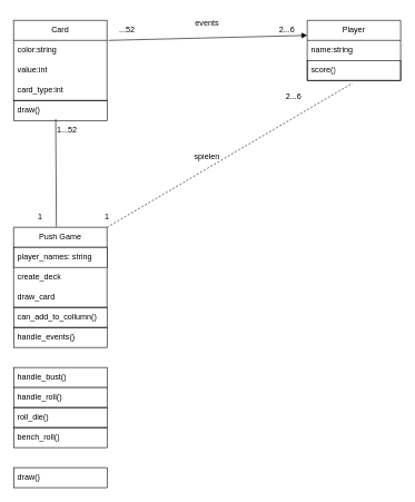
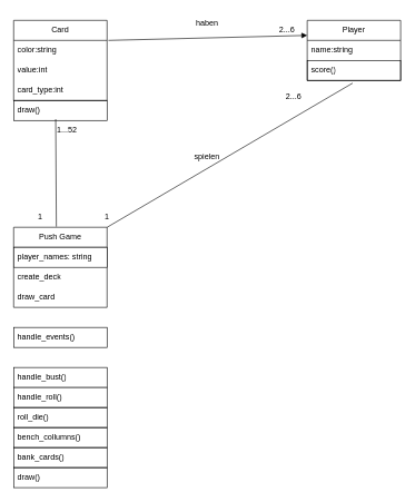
  <mxCell id="0" />
  <mxCell id="1" parent="0" />
  <mxCell id="2" value="Card" style="swimlane;fontStyle=0;childLayout=stackLayout;horizontal=1;startSize=30;horizontalStack=0;resizeParent=1;resizeParentMax=0;resizeLast=0;collapsible=1;marginBottom=0;whiteSpace=wrap;html=1;" vertex="1" parent="1"><mxGeometry x="20" y="30" width="140" height="120" as="geometry" /></mxCell>
  <mxCell id="3" value="color:string" style="text;strokeColor=none;fillColor=none;align=left;verticalAlign=middle;spacingLeft=4;spacingRight=4;overflow=hidden;points=[[0,0.5],[1,0.5]];portConstraint=eastwest;rotatable=0;whiteSpace=wrap;html=1;" vertex="1" parent="2"><mxGeometry y="30" width="140" height="30" as="geometry" /></mxCell>
  <mxCell id="4" value="value:int" style="text;strokeColor=none;fillColor=none;align=left;verticalAlign=middle;spacingLeft=4;spacingRight=4;overflow=hidden;points=[[0,0.5],[1,0.5]];portConstraint=eastwest;rotatable=0;whiteSpace=wrap;html=1;" vertex="1" parent="2"><mxGeometry y="60" width="140" height="30" as="geometry" /></mxCell>
  <mxCell id="5" value="card_type:int" style="text;strokeColor=none;fillColor=none;align=left;verticalAlign=middle;spacingLeft=4;spacingRight=4;overflow=hidden;points=[[0,0.5],[1,0.5]];portConstraint=eastwest;rotatable=0;whiteSpace=wrap;html=1;" vertex="1" parent="2"><mxGeometry y="90" width="140" height="30" as="geometry" /></mxCell>
  <mxCell id="6" value="draw()" style="text;strokeColor=default;fillColor=none;align=left;verticalAlign=middle;spacingLeft=4;spacingRight=4;overflow=hidden;points=[[0,0.5],[1,0.5]];portConstraint=eastwest;rotatable=0;whiteSpace=wrap;html=1;" vertex="1" parent="1"><mxGeometry x="20" y="150" width="140" height="30" as="geometry" /></mxCell>
  <mxCell id="7" value="Player" style="swimlane;fontStyle=0;childLayout=stackLayout;horizontal=1;startSize=30;horizontalStack=0;resizeParent=1;resizeParentMax=0;resizeLast=0;collapsible=1;marginBottom=0;whiteSpace=wrap;html=1;" vertex="1" parent="1"><mxGeometry x="460" y="30" width="140" height="90" as="geometry" /></mxCell>
  <mxCell id="8" value="name:string" style="text;strokeColor=none;fillColor=none;align=left;verticalAlign=middle;spacingLeft=4;spacingRight=4;overflow=hidden;points=[[0,0.5],[1,0.5]];portConstraint=eastwest;rotatable=0;whiteSpace=wrap;html=1;" vertex="1" parent="7"><mxGeometry y="30" width="140" height="30" as="geometry" /></mxCell>
  <mxCell id="9" value="score()" style="text;strokeColor=default;fillColor=none;align=left;verticalAlign=middle;spacingLeft=4;spacingRight=4;overflow=hidden;points=[[0,0.5],[1,0.5]];portConstraint=eastwest;rotatable=0;whiteSpace=wrap;html=1;" vertex="1" parent="7"><mxGeometry y="60" width="140" height="30" as="geometry" /></mxCell>
  <mxCell id="10" value="Push Game" style="swimlane;fontStyle=0;childLayout=stackLayout;horizontal=1;startSize=30;horizontalStack=0;resizeParent=1;resizeParentMax=0;resizeLast=0;collapsible=1;marginBottom=0;whiteSpace=wrap;html=1;" vertex="1" parent="1"><mxGeometry x="20" y="340" width="140" height="120" as="geometry" /></mxCell>
  <mxCell id="11" value="player_names: string" style="text;strokeColor=default;fillColor=default;align=left;verticalAlign=middle;spacingLeft=4;spacingRight=4;overflow=hidden;points=[[0,0.5],[1,0.5]];portConstraint=eastwest;rotatable=0;whiteSpace=wrap;html=1;" vertex="1" parent="10"><mxGeometry y="30" width="140" height="30" as="geometry" /></mxCell>
  <mxCell id="12" value="create_deck" style="text;strokeColor=none;fillColor=none;align=left;verticalAlign=middle;spacingLeft=4;spacingRight=4;overflow=hidden;points=[[0,0.5],[1,0.5]];portConstraint=eastwest;rotatable=0;whiteSpace=wrap;html=1;" vertex="1" parent="10"><mxGeometry y="60" width="140" height="30" as="geometry" /></mxCell>
  <mxCell id="13" value="draw_card" style="text;strokeColor=none;fillColor=none;align=left;verticalAlign=middle;spacingLeft=4;spacingRight=4;overflow=hidden;points=[[0,0.5],[1,0.5]];portConstraint=eastwest;rotatable=0;whiteSpace=wrap;html=1;" vertex="1" parent="10"><mxGeometry y="90" width="140" height="30" as="geometry" /></mxCell>
  <mxCell id="14" value="handle_bust()" style="text;strokeColor=default;fillColor=none;align=left;verticalAlign=middle;spacingLeft=4;spacingRight=4;overflow=hidden;points=[[0,0.5],[1,0.5]];portConstraint=eastwest;rotatable=0;whiteSpace=wrap;html=1;" vertex="1" parent="1"><mxGeometry x="20" y="550" width="140" height="30" as="geometry" /></mxCell>
  <mxCell id="15" value="handle_roll()" style="text;strokeColor=default;fillColor=default;align=left;verticalAlign=middle;spacingLeft=4;spacingRight=4;overflow=hidden;points=[[0,0.5],[1,0.5]];portConstraint=eastwest;rotatable=0;whiteSpace=wrap;html=1;" vertex="1" parent="1"><mxGeometry x="20" y="580" width="140" height="30" as="geometry" /></mxCell>
  <mxCell id="16" value="roll_die()&lt;span style=&quot;color: rgba(0, 0, 0, 0); font-family: monospace; font-size: 0px; text-wrap: nowrap;&quot;&gt;%3CmxGraphModel%3E%3Croot%3E%3CmxCell%20id%3D%220%22%2F%3E%3CmxCell%20id%3D%221%22%20parent%3D%220%22%2F%3E%3CmxCell%20id%3D%222%22%20value%3D%22Item%201%22%20style%3D%22text%3BstrokeColor%3Dnone%3BfillColor%3Dnone%3Balign%3Dleft%3BverticalAlign%3Dmiddle%3BspacingLeft%3D4%3BspacingRight%3D4%3Boverflow%3Dhidden%3Bpoints%3D%5B%5B0%2C0.5%5D%2C%5B1%2C0.5%5D%5D%3BportConstraint%3Deastwest%3Brotatable%3D0%3BwhiteSpace%3Dwrap%3Bhtml%3D1%3B%22%20vertex%3D%221%22%20parent%3D%221%22%3E%3CmxGeometry%20x%3D%2280%22%20y%3D%22310%22%20width%3D%22140%22%20height%3D%2230%22%20as%3D%22geometry%22%2F%3E%3C%2FmxCell%3E%3CmxCell%20id%3D%223%22%20value%3D%22Item%202%22%20style%3D%22text%3BstrokeColor%3Dnone%3BfillColor%3Dnone%3Balign%3Dleft%3BverticalAlign%3Dmiddle%3BspacingLeft%3D4%3BspacingRight%3D4%3Boverflow%3Dhidden%3Bpoints%3D%5B%5B0%2C0.5%5D%2C%5B1%2C0.5%5D%5D%3BportConstraint%3Deastwest%3Brotatable%3D0%3BwhiteSpace%3Dwrap%3Bhtml%3D1%3B%22%20vertex%3D%221%22%20parent%3D%221%22%3E%3CmxGeometry%20x%3D%2280%22%20y%3D%22340%22%20width%3D%22140%22%20height%3D%2230%22%20as%3D%22geometry%22%2F%3E%3C%2FmxCell%3E%3CmxCell%20id%3D%224%22%20value%3D%22Item%203%22%20style%3D%22text%3BstrokeColor%3Dnone%3BfillColor%3Dnone%3Balign%3Dleft%3BverticalAlign%3Dmiddle%3BspacingLeft%3D4%3BspacingRight%3D4%3Boverflow%3Dhidden%3Bpoints%3D%5B%5B0%2C0.5%5D%2C%5B1%2C0.5%5D%5D%3BportConstraint%3Deastwest%3Brotatable%3D0%3BwhiteSpace%3Dwrap%3Bhtml%3D1%3B%22%20vertex%3D%221%22%20parent%3D%221%22%3E%3CmxGeometry%20x%3D%2280%22%20y%3D%22370%22%20width%3D%22140%22%20height%3D%2230%22%20as%3D%22geometry%22%2F%3E%3C%2FmxCell%3E%3C%2Froot%3E%3C%2FmxGraphModel%3E&lt;/span&gt;" style="text;strokeColor=default;fillColor=none;align=left;verticalAlign=middle;spacingLeft=4;spacingRight=4;overflow=hidden;points=[[0,0.5],[1,0.5]];portConstraint=eastwest;rotatable=0;whiteSpace=wrap;html=1;" vertex="1" parent="1"><mxGeometry x="20" y="610" width="140" height="30" as="geometry" /></mxCell>
- <mxCell id="17" value="can_add_to_collumn()" style="text;strokeColor=default;fillColor=none;align=left;verticalAlign=middle;spacingLeft=4;spacingRight=4;overflow=hidden;points=[[0,0.5],[1,0.5]];portConstraint=eastwest;rotatable=0;whiteSpace=wrap;html=1;" vertex="1" parent="1"><mxGeometry x="20" y="460" width="140" height="30" as="geometry" /></mxCell>
  <mxCell id="18" value="handle_events()" style="text;strokeColor=default;fillColor=none;align=left;verticalAlign=middle;spacingLeft=4;spacingRight=4;overflow=hidden;points=[[0,0.5],[1,0.5]];portConstraint=eastwest;rotatable=0;whiteSpace=wrap;html=1;" vertex="1" parent="1"><mxGeometry x="20" y="490" width="140" height="30" as="geometry" /></mxCell>
- <mxCell id="19" value="bench_roll()" style="text;strokeColor=default;fillColor=none;align=left;verticalAlign=middle;spacingLeft=4;spacingRight=4;overflow=hidden;points=[[0,0.5],[1,0.5]];portConstraint=eastwest;rotatable=0;whiteSpace=wrap;html=1;" vertex="1" parent="1"><mxGeometry x="20" y="640" width="140" height="30" as="geometry" /></mxCell>
+ <mxCell id="19" value="bench_collumns()" style="text;strokeColor=default;fillColor=none;align=left;verticalAlign=middle;spacingLeft=4;spacingRight=4;overflow=hidden;points=[[0,0.5],[1,0.5]];portConstraint=eastwest;rotatable=0;whiteSpace=wrap;html=1;" vertex="1" parent="1"><mxGeometry x="20" y="640" width="140" height="30" as="geometry" /></mxCell>
+ <mxCell id="20" value="bank_cards()" style="text;strokeColor=default;fillColor=none;align=left;verticalAlign=middle;spacingLeft=4;spacingRight=4;overflow=hidden;points=[[0,0.5],[1,0.5]];portConstraint=eastwest;rotatable=0;whiteSpace=wrap;html=1;" vertex="1" parent="1"><mxGeometry x="20" y="670" width="140" height="30" as="geometry" /></mxCell>
  <mxCell id="21" value="draw()" style="text;strokeColor=default;fillColor=none;align=left;verticalAlign=middle;spacingLeft=4;spacingRight=4;overflow=hidden;points=[[0,0.5],[1,0.5]];portConstraint=eastwest;rotatable=0;whiteSpace=wrap;html=1;" vertex="1" parent="1"><mxGeometry x="20" y="700" width="140" height="30" as="geometry" /></mxCell>
  <mxCell id="22" value="" style="endArrow=none;html=1;rounded=0;exitX=0.457;exitY=-0.008;exitDx=0;exitDy=0;exitPerimeter=0;entryX=0.45;entryY=0.933;entryDx=0;entryDy=0;entryPerimeter=0;" edge="1" parent="1" source="10" target="6"><mxGeometry width="50" height="50" relative="1" as="geometry"><mxPoint x="340" y="560" as="sourcePoint" /><mxPoint x="90" y="250" as="targetPoint" /></mxGeometry></mxCell>
- <mxCell id="23" value="" style="endArrow=none;html=1;rounded=0;entryX=0.486;entryY=1.133;entryDx=0;entryDy=0;entryPerimeter=0;exitX=1;exitY=0;exitDx=0;exitDy=0;dashed=1;" edge="1" parent="1" source="10" target="9"><mxGeometry width="50" height="50" relative="1" as="geometry"><mxPoint x="340" y="560" as="sourcePoint" /><mxPoint x="390" y="510" as="targetPoint" /></mxGeometry></mxCell>
+ <mxCell id="23" value="" style="endArrow=none;html=1;rounded=0;entryX=0.486;entryY=1.133;entryDx=0;entryDy=0;entryPerimeter=0;exitX=1;exitY=0;exitDx=0;exitDy=0;" edge="1" parent="1" source="10" target="9"><mxGeometry width="50" height="50" relative="1" as="geometry"><mxPoint x="340" y="560" as="sourcePoint" /><mxPoint x="390" y="510" as="targetPoint" /></mxGeometry></mxCell>
  <mxCell id="24" value="" style="endArrow=block;html=1;rounded=0;entryX=0;entryY=0.25;entryDx=0;entryDy=0;exitX=1.014;exitY=0;exitDx=0;exitDy=0;exitPerimeter=0;" edge="1" parent="1" source="3" target="7"><mxGeometry width="50" height="50" relative="1" as="geometry"><mxPoint x="340" y="560" as="sourcePoint" /><mxPoint x="390" y="510" as="targetPoint" /></mxGeometry></mxCell>
  <mxCell id="25" value="2...6" style="text;html=1;align=center;verticalAlign=middle;whiteSpace=wrap;rounded=0;" vertex="1" parent="1"><mxGeometry x="410" y="130" width="60" height="30" as="geometry" /></mxCell>
- <mxCell id="26" value="...52" style="text;html=1;align=center;verticalAlign=middle;whiteSpace=wrap;rounded=0;" vertex="1" parent="1"><mxGeometry x="160" y="30" width="60" height="30" as="geometry" /></mxCell>
  <mxCell id="27" value="2...6" style="text;html=1;align=center;verticalAlign=middle;whiteSpace=wrap;rounded=0;" vertex="1" parent="1"><mxGeometry x="400" y="30" width="60" height="30" as="geometry" /></mxCell>
  <mxCell id="28" value="1" style="text;html=1;align=center;verticalAlign=middle;whiteSpace=wrap;rounded=0;" vertex="1" parent="1"><mxGeometry x="130" y="310" width="60" height="30" as="geometry" /></mxCell>
  <mxCell id="29" value="1...52" style="text;html=1;align=center;verticalAlign=middle;whiteSpace=wrap;rounded=0;" vertex="1" parent="1"><mxGeometry x="70" y="180" width="60" height="30" as="geometry" /></mxCell>
  <mxCell id="30" value="1" style="text;html=1;align=center;verticalAlign=middle;whiteSpace=wrap;rounded=0;" vertex="1" parent="1"><mxGeometry x="30" y="310" width="60" height="30" as="geometry" /></mxCell>
- <mxCell id="31" value="events" style="text;html=1;align=center;verticalAlign=middle;whiteSpace=wrap;rounded=0;" vertex="1" parent="1"><mxGeometry x="280" y="20" width="60" height="30" as="geometry" /></mxCell>
+ <mxCell id="31" value="haben" style="text;html=1;align=center;verticalAlign=middle;whiteSpace=wrap;rounded=0;" vertex="1" parent="1"><mxGeometry x="280" y="20" width="60" height="30" as="geometry" /></mxCell>
  <mxCell id="32" value="spielen" style="text;html=1;align=center;verticalAlign=middle;whiteSpace=wrap;rounded=0;" vertex="1" parent="1"><mxGeometry x="280" y="220" width="60" height="30" as="geometry" /></mxCell>
